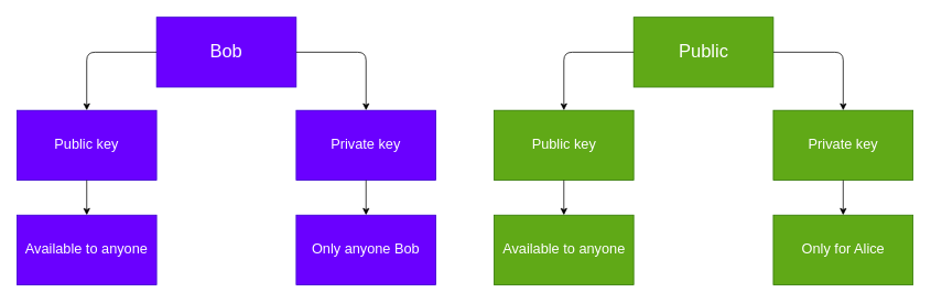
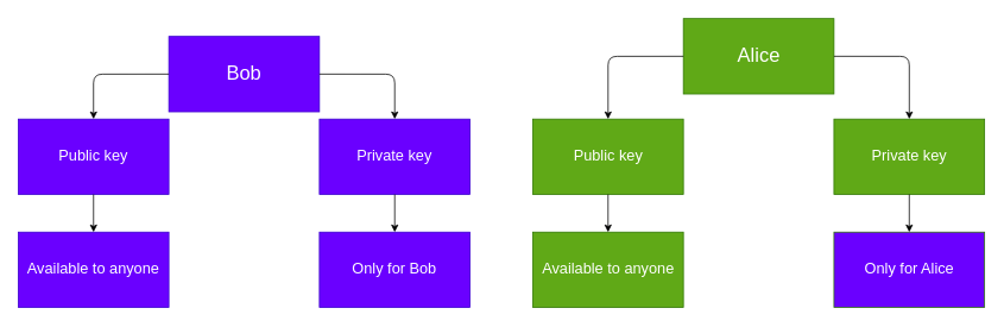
  <mxCell id="0" />
  <mxCell id="1" parent="0" />
  <mxCell id="2" value="" style="group;aspect=fixed;" vertex="1" connectable="0" parent="1"><mxGeometry x="20" y="20" width="1084.7" height="324" as="geometry" /></mxCell>
- <mxCell id="3" value="Public" style="rounded=0;whiteSpace=wrap;html=1;fillColor=#60a917;strokeColor=#2D7600;fontColor=#ffffff;fontSize=22;" vertex="1" parent="2"><mxGeometry x="746.612" width="169.044" height="84.522" as="geometry" /></mxCell>
+ <mxCell id="3" value="Alice" style="rounded=0;whiteSpace=wrap;html=1;fillColor=#60a917;strokeColor=#2D7600;fontColor=#ffffff;fontSize=22;" vertex="1" parent="2"><mxGeometry x="746.612" width="169.044" height="84.522" as="geometry" /></mxCell>
  <mxCell id="4" value="Public key" style="rounded=0;whiteSpace=wrap;html=1;fillColor=#60a917;strokeColor=#2D7600;fontColor=#ffffff;fontSize=17;" vertex="1" parent="2"><mxGeometry x="577.568" y="112.696" width="169.044" height="84.522" as="geometry" /></mxCell>
  <mxCell id="5" style="edgeStyle=orthogonalEdgeStyle;orthogonalLoop=1;jettySize=auto;html=1;exitX=0;exitY=0.5;exitDx=0;exitDy=0;fillColor=#60a917;strokeColor=#000000;rounded=1;" edge="1" source="3" target="4" parent="2"><mxGeometry relative="1" as="geometry" /></mxCell>
  <mxCell id="6" value="Private key" style="rounded=0;whiteSpace=wrap;html=1;fillColor=#60a917;strokeColor=#2D7600;fontColor=#ffffff;fontSize=17;" vertex="1" parent="2"><mxGeometry x="915.656" y="112.696" width="169.044" height="84.522" as="geometry" /></mxCell>
  <mxCell id="7" style="edgeStyle=orthogonalEdgeStyle;orthogonalLoop=1;jettySize=auto;html=1;exitX=1;exitY=0.5;exitDx=0;exitDy=0;fillColor=#60a917;strokeColor=#000000;rounded=1;" edge="1" source="3" target="6" parent="2"><mxGeometry relative="1" as="geometry" /></mxCell>
  <mxCell id="8" value="Available to anyone" style="rounded=0;whiteSpace=wrap;html=1;fillColor=#60a917;strokeColor=#2D7600;fontColor=#ffffff;fontSize=17;" vertex="1" parent="2"><mxGeometry x="577.568" y="239.478" width="169.044" height="84.522" as="geometry" /></mxCell>
  <mxCell id="9" style="edgeStyle=orthogonalEdgeStyle;orthogonalLoop=1;jettySize=auto;html=1;exitX=0.5;exitY=1;exitDx=0;exitDy=0;fillColor=#60a917;strokeColor=#000000;rounded=1;" edge="1" source="4" target="8" parent="2"><mxGeometry relative="1" as="geometry" /></mxCell>
- <mxCell id="10" value="Only for Alice" style="rounded=0;whiteSpace=wrap;html=1;fillColor=#60a917;strokeColor=#2D7600;fontColor=#ffffff;fontSize=17;" vertex="1" parent="2"><mxGeometry x="915.656" y="239.478" width="169.044" height="84.522" as="geometry" /></mxCell>
+ <mxCell id="10" value="Only for Alice" style="rounded=0;whiteSpace=wrap;html=1;fillColor=#6a00ff;strokeColor=#2D7600;fontColor=#ffffff;fontSize=17;" vertex="1" parent="2"><mxGeometry x="915.656" y="239.478" width="169.044" height="84.522" as="geometry" /></mxCell>
  <mxCell id="11" style="edgeStyle=orthogonalEdgeStyle;orthogonalLoop=1;jettySize=auto;html=1;exitX=0.5;exitY=1;exitDx=0;exitDy=0;fillColor=#60a917;strokeColor=#000000;rounded=1;" edge="1" source="6" target="10" parent="2"><mxGeometry relative="1" as="geometry" /></mxCell>
  <mxCell id="12" value="" style="group" vertex="1" connectable="0" parent="2"><mxGeometry width="507.132" height="324" as="geometry" /></mxCell>
- <mxCell id="13" value="Bob" style="rounded=0;whiteSpace=wrap;html=1;fillColor=#6a00ff;strokeColor=#3700CC;fontColor=#ffffff;fontSize=22;" vertex="1" parent="12"><mxGeometry x="169.044" width="169.044" height="84.522" as="geometry" /></mxCell>
+ <mxCell id="13" value="Bob" style="rounded=0;whiteSpace=wrap;html=1;fillColor=#6a00ff;strokeColor=#3700CC;fontColor=#ffffff;fontSize=22;" vertex="1" parent="12"><mxGeometry x="169.044" y="20" width="169.044" height="84.522" as="geometry" /></mxCell>
  <mxCell id="14" value="Public key" style="rounded=0;whiteSpace=wrap;html=1;fillColor=#6a00ff;strokeColor=#3700CC;fontColor=#ffffff;fontSize=17;" vertex="1" parent="12"><mxGeometry y="112.696" width="169.044" height="84.522" as="geometry" /></mxCell>
  <mxCell id="15" style="edgeStyle=orthogonalEdgeStyle;orthogonalLoop=1;jettySize=auto;html=1;exitX=0;exitY=0.5;exitDx=0;exitDy=0;fillColor=#6a00ff;strokeColor=#000000;rounded=1;" edge="1" parent="12" source="13" target="14"><mxGeometry relative="1" as="geometry" /></mxCell>
  <mxCell id="16" value="Private key" style="rounded=0;whiteSpace=wrap;html=1;fillColor=#6a00ff;strokeColor=#3700CC;fontColor=#ffffff;fontSize=17;" vertex="1" parent="12"><mxGeometry x="338.088" y="112.696" width="169.044" height="84.522" as="geometry" /></mxCell>
  <mxCell id="17" style="edgeStyle=orthogonalEdgeStyle;orthogonalLoop=1;jettySize=auto;html=1;exitX=1;exitY=0.5;exitDx=0;exitDy=0;fillColor=#6a00ff;strokeColor=#000000;rounded=1;" edge="1" parent="12" source="13" target="16"><mxGeometry relative="1" as="geometry" /></mxCell>
  <mxCell id="18" value="Available to anyone" style="rounded=0;whiteSpace=wrap;html=1;fillColor=#6a00ff;strokeColor=#3700CC;fontColor=#ffffff;fontSize=17;" vertex="1" parent="12"><mxGeometry y="239.478" width="169.044" height="84.522" as="geometry" /></mxCell>
  <mxCell id="19" style="edgeStyle=orthogonalEdgeStyle;orthogonalLoop=1;jettySize=auto;html=1;exitX=0.5;exitY=1;exitDx=0;exitDy=0;fillColor=#6a00ff;strokeColor=#000000;rounded=1;" edge="1" parent="12" source="14" target="18"><mxGeometry relative="1" as="geometry" /></mxCell>
- <mxCell id="20" value="Only anyone Bob" style="rounded=0;whiteSpace=wrap;html=1;fillColor=#6a00ff;strokeColor=#3700CC;fontColor=#ffffff;fontSize=17;" vertex="1" parent="12"><mxGeometry x="338.088" y="239.478" width="169.044" height="84.522" as="geometry" /></mxCell>
+ <mxCell id="20" value="Only for Bob" style="rounded=0;whiteSpace=wrap;html=1;fillColor=#6a00ff;strokeColor=#3700CC;fontColor=#ffffff;fontSize=17;" vertex="1" parent="12"><mxGeometry x="338.088" y="239.478" width="169.044" height="84.522" as="geometry" /></mxCell>
  <mxCell id="21" style="edgeStyle=orthogonalEdgeStyle;orthogonalLoop=1;jettySize=auto;html=1;exitX=0.5;exitY=1;exitDx=0;exitDy=0;fillColor=#6a00ff;strokeColor=#000000;rounded=1;" edge="1" parent="12" source="16" target="20"><mxGeometry relative="1" as="geometry" /></mxCell>
